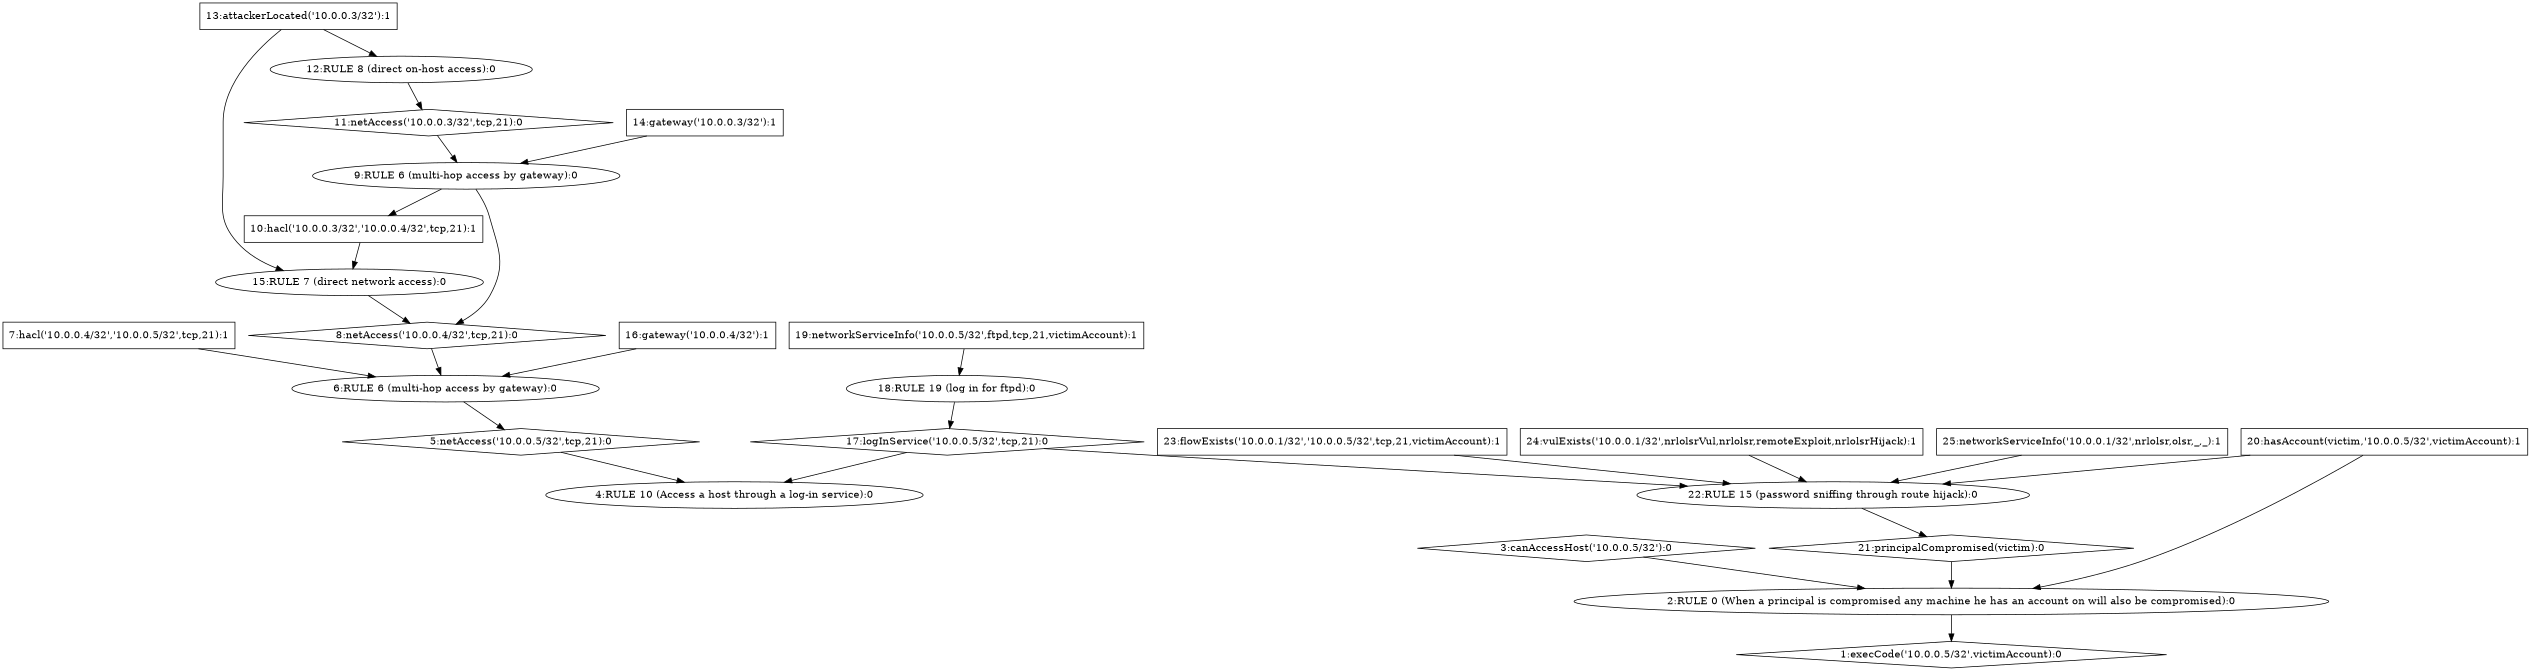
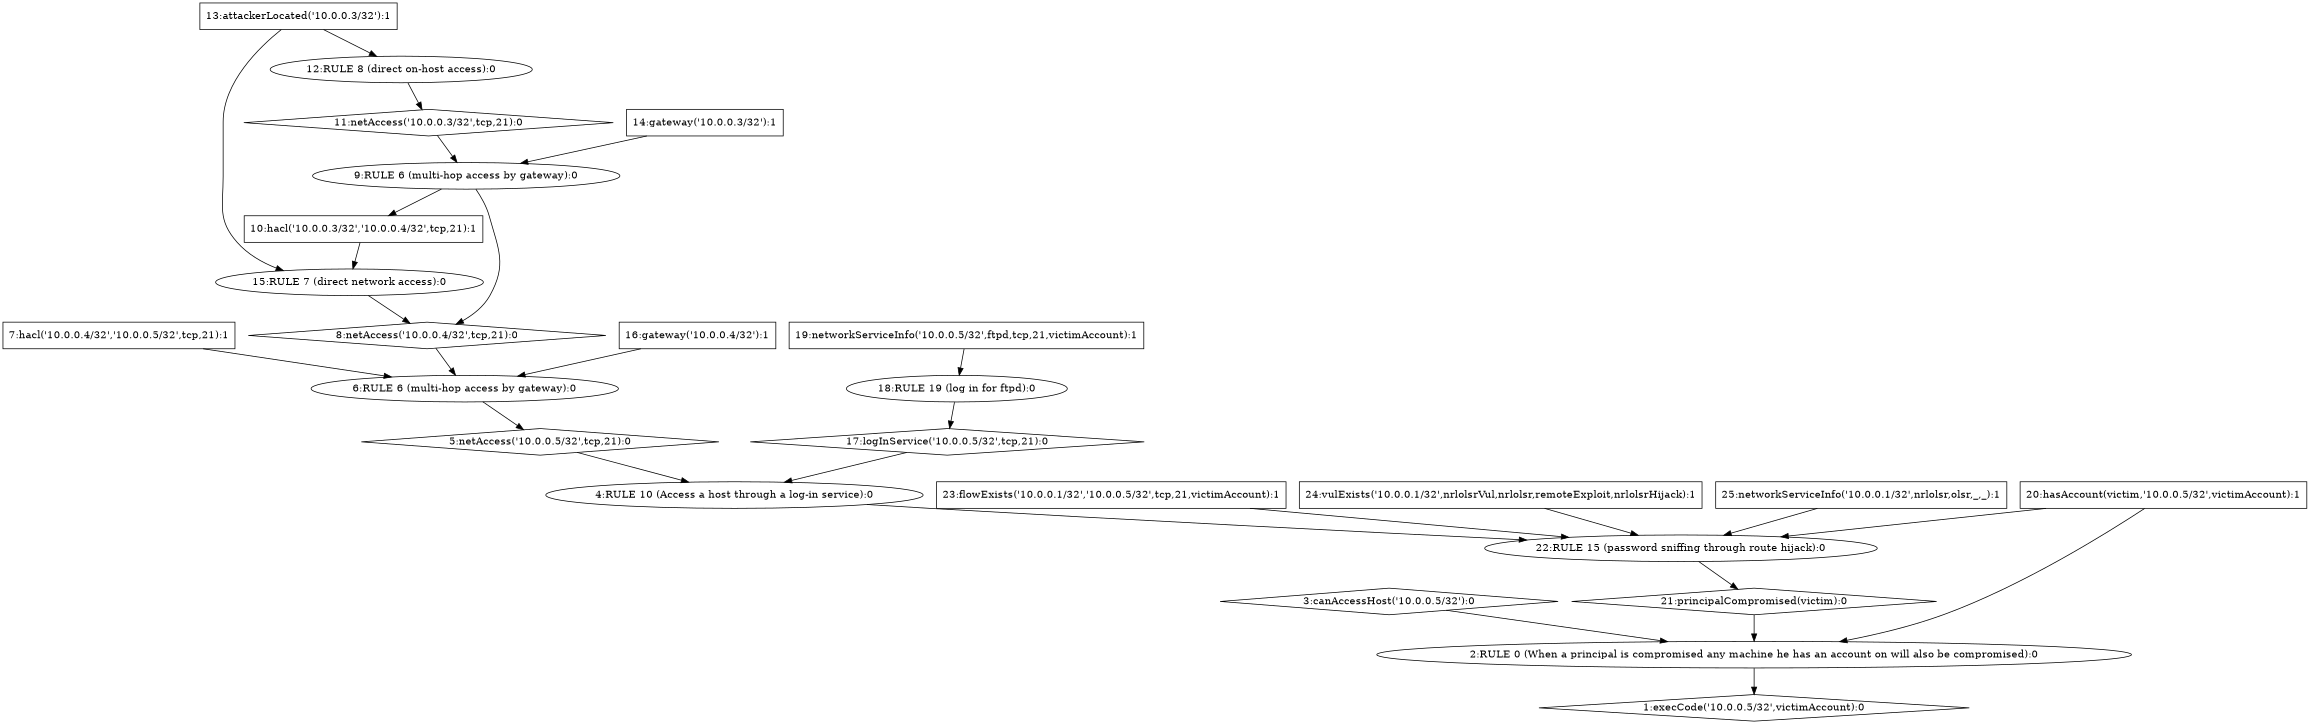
  digraph {
    node [shape=box]
    n1 [label="1:execCode('10.0.0.5/32',victimAccount):0" shape=diamond]
    n2 [label="2:RULE 0 (When a principal is compromised any machine he has an account on will also be compromised):0" shape=ellipse]
    n3 [label="3:canAccessHost('10.0.0.5/32'):0" shape=diamond]
    n4 [label="4:RULE 10 (Access a host through a log-in service):0" shape=ellipse]
    n5 [label="5:netAccess('10.0.0.5/32',tcp,21):0" shape=diamond]
    n6 [label="6:RULE 6 (multi-hop access by gateway):0" shape=ellipse]
    n7 [label="7:hacl('10.0.0.4/32','10.0.0.5/32',tcp,21):1"]
    n8 [label="8:netAccess('10.0.0.4/32',tcp,21):0" shape=diamond]
    n9 [label="9:RULE 6 (multi-hop access by gateway):0" shape=ellipse]
    n10 [label="10:hacl('10.0.0.3/32','10.0.0.4/32',tcp,21):1"]
    n11 [label="15:RULE 7 (direct network access):0" shape=ellipse]
    n12 [label="11:netAccess('10.0.0.3/32',tcp,21):0" shape=diamond]
    n13 [label="12:RULE 8 (direct on-host access):0" shape=ellipse]
    n14 [label="13:attackerLocated('10.0.0.3/32'):1"]
    n15 [label="14:gateway('10.0.0.3/32'):1"]
    n16 [label="16:gateway('10.0.0.4/32'):1"]
    n17 [label="17:logInService('10.0.0.5/32',tcp,21):0" shape=diamond]
    n18 [label="22:RULE 15 (password sniffing through route hijack):0" shape=ellipse]
    n19 [label="21:principalCompromised(victim):0" shape=diamond]
    n20 [label="18:RULE 19 (log in for ftpd):0" shape=ellipse]
    n21 [label="19:networkServiceInfo('10.0.0.5/32',ftpd,tcp,21,victimAccount):1"]
    n22 [label="20:hasAccount(victim,'10.0.0.5/32',victimAccount):1"]
    n23 [label="23:flowExists('10.0.0.1/32','10.0.0.5/32',tcp,21,victimAccount):1"]
    n24 [label="24:vulExists('10.0.0.1/32',nrlolsrVul,nrlolsr,remoteExploit,nrlolsrHijack):1"]
    n25 [label="25:networkServiceInfo('10.0.0.1/32',nrlolsr,olsr,_,_):1"]
    n2 -> n1
    n3 -> n2
    n5 -> n4
    n6 -> n5
    n7 -> n6
    n8 -> n6
    n9 -> n8
    n9 -> n10
    n10 -> n11
    n11 -> n8
    n12 -> n9
    n13 -> n12
    n14 -> n11
    n14 -> n13
    n15 -> n9
    n16 -> n6
    n17 -> n4
-   n17 -> n18
+   n4 -> n18
    n18 -> n19
    n19 -> n2
    n20 -> n17
    n21 -> n20
    n22 -> n2
    n22 -> n18
    n23 -> n18
    n24 -> n18
    n25 -> n18
  }
